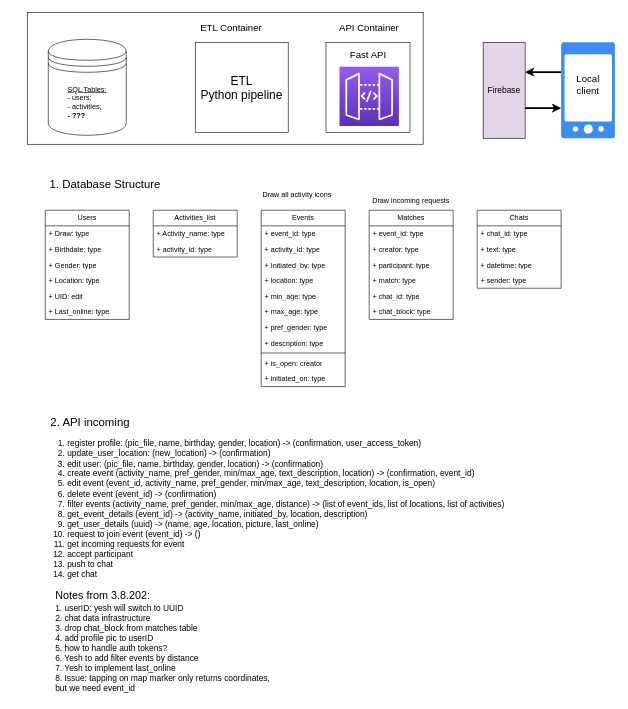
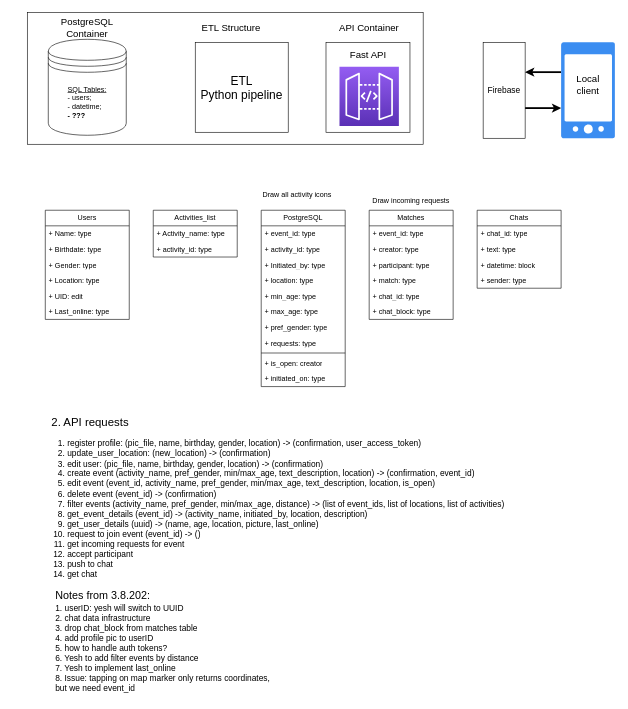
  <mxCell id="0" />
  <mxCell id="1" parent="0" />
  <mxCell id="2" value="" style="rounded=0;whiteSpace=wrap;html=1;" parent="1" vertex="1"><mxGeometry x="45" y="20" width="660" height="220" as="geometry" /></mxCell>
  <mxCell id="3" value="" style="rounded=0;whiteSpace=wrap;html=1;" parent="1" vertex="1"><mxGeometry x="543" y="70" width="140" height="150" as="geometry" /></mxCell>
  <mxCell id="4" value="&lt;div style=&quot;text-align: justify;&quot;&gt;&lt;br&gt;&lt;/div&gt;" style="shape=datastore;whiteSpace=wrap;html=1;" parent="1" vertex="1"><mxGeometry x="80" y="65" width="130" height="160" as="geometry" /></mxCell>
- <mxCell id="5" value="&lt;div style=&quot;text-align: justify;&quot;&gt;&lt;span style=&quot;background-color: initial;&quot;&gt;&lt;u&gt;SQL Tables:&lt;/u&gt;&lt;/span&gt;&lt;/div&gt;&lt;div style=&quot;text-align: justify;&quot;&gt;- users;&lt;/div&gt;&lt;div style=&quot;text-align: justify;&quot;&gt;- activities;&lt;/div&gt;&lt;div style=&quot;text-align: justify;&quot;&gt;&lt;b&gt;- ???&lt;/b&gt;&lt;/div&gt;" style="text;html=1;strokeColor=none;fillColor=none;align=center;verticalAlign=middle;whiteSpace=wrap;rounded=0;" parent="1" vertex="1"><mxGeometry x="90" y="129.75" width="110" height="80" as="geometry" /></mxCell>
+ <mxCell id="5" value="&lt;div style=&quot;text-align: justify;&quot;&gt;&lt;span style=&quot;background-color: initial;&quot;&gt;&lt;u&gt;SQL Tables:&lt;/u&gt;&lt;/span&gt;&lt;/div&gt;&lt;div style=&quot;text-align: justify;&quot;&gt;- users;&lt;/div&gt;&lt;div style=&quot;text-align: justify;&quot;&gt;- datetime;&lt;/div&gt;&lt;div style=&quot;text-align: justify;&quot;&gt;&lt;b&gt;- ???&lt;/b&gt;&lt;/div&gt;" style="text;html=1;strokeColor=none;fillColor=none;align=center;verticalAlign=middle;whiteSpace=wrap;rounded=0;" parent="1" vertex="1"><mxGeometry x="90" y="129.75" width="110" height="80" as="geometry" /></mxCell>
  <mxCell id="6" value="&lt;font style=&quot;font-size: 20px;&quot;&gt;ETL&lt;br&gt;Python pipeline&lt;/font&gt;" style="rounded=0;whiteSpace=wrap;html=1;" parent="1" vertex="1"><mxGeometry x="325" y="70" width="155" height="150" as="geometry" /></mxCell>
- <mxCell id="7" value="&lt;font style=&quot;font-size: 14px;&quot;&gt;Firebase&lt;/font&gt;" style="html=1;dashed=0;whiteSpace=wrap;fillColor=#e1d5e7;" parent="1" vertex="1"><mxGeometry x="805" y="70" width="70" height="160" as="geometry" /></mxCell>
+ <mxCell id="7" value="&lt;font style=&quot;font-size: 14px;&quot;&gt;Firebase&lt;/font&gt;" style="html=1;dashed=0;whiteSpace=wrap;" parent="1" vertex="1"><mxGeometry x="805" y="70" width="70" height="160" as="geometry" /></mxCell>
  <mxCell id="8" style="edgeStyle=orthogonalEdgeStyle;rounded=0;orthogonalLoop=1;jettySize=auto;html=1;entryX=1;entryY=0.5;entryDx=0;entryDy=0;strokeWidth=3;" parent="1" edge="1"><mxGeometry relative="1" as="geometry"><mxPoint x="935" y="119.75" as="sourcePoint" /><mxPoint x="875" y="119.75" as="targetPoint" /></mxGeometry></mxCell>
  <mxCell id="9" value="" style="sketch=0;html=1;aspect=fixed;strokeColor=none;shadow=0;fillColor=#3B8DF1;verticalAlign=top;labelPosition=center;verticalLabelPosition=bottom;shape=mxgraph.gcp2.phone_android" parent="1" vertex="1"><mxGeometry x="935" y="70" width="89.6" height="160" as="geometry" /></mxCell>
  <mxCell id="10" value="" style="sketch=0;points=[[0,0,0],[0.25,0,0],[0.5,0,0],[0.75,0,0],[1,0,0],[0,1,0],[0.25,1,0],[0.5,1,0],[0.75,1,0],[1,1,0],[0,0.25,0],[0,0.5,0],[0,0.75,0],[1,0.25,0],[1,0.5,0],[1,0.75,0]];outlineConnect=0;fontColor=#232F3E;gradientColor=#945DF2;gradientDirection=north;fillColor=#5A30B5;strokeColor=#ffffff;dashed=0;verticalLabelPosition=bottom;verticalAlign=top;align=center;html=1;fontSize=12;fontStyle=0;aspect=fixed;shape=mxgraph.aws4.resourceIcon;resIcon=mxgraph.aws4.api_gateway;" parent="1" vertex="1"><mxGeometry x="565.5" y="110.75" width="99" height="99" as="geometry" /></mxCell>
  <mxCell id="11" value="Fast API" style="text;html=1;strokeColor=none;fillColor=none;align=center;verticalAlign=middle;whiteSpace=wrap;rounded=0;fontSize=16;" parent="1" vertex="1"><mxGeometry x="545.5" y="80" width="135" height="20" as="geometry" /></mxCell>
  <mxCell id="12" style="edgeStyle=orthogonalEdgeStyle;rounded=0;orthogonalLoop=1;jettySize=auto;html=1;entryX=1;entryY=0.5;entryDx=0;entryDy=0;strokeWidth=3;endArrow=none;endFill=0;startArrow=classic;startFill=1;" parent="1" edge="1"><mxGeometry relative="1" as="geometry"><mxPoint x="935" y="179.68" as="sourcePoint" /><mxPoint x="875" y="179.68" as="targetPoint" /></mxGeometry></mxCell>
  <mxCell id="13" value="&lt;font style=&quot;font-size: 16px;&quot;&gt;Local&lt;br&gt;client&lt;/font&gt;" style="text;html=1;strokeColor=none;fillColor=none;align=center;verticalAlign=middle;whiteSpace=wrap;rounded=0;" parent="1" vertex="1"><mxGeometry x="949.8" y="125" width="60" height="30" as="geometry" /></mxCell>
- <mxCell id="14" value="1. Database Structure" style="text;html=1;strokeColor=none;fillColor=none;align=center;verticalAlign=middle;whiteSpace=wrap;rounded=0;fontSize=19;" parent="1" vertex="1"><mxGeometry x="45" y="293" width="260" height="30" as="geometry" /></mxCell>
  <mxCell id="15" value="Users" style="swimlane;fontStyle=0;childLayout=stackLayout;horizontal=1;startSize=26;fillColor=none;horizontalStack=0;resizeParent=1;resizeParentMax=0;resizeLast=0;collapsible=1;marginBottom=0;whiteSpace=wrap;html=1;" parent="1" vertex="1"><mxGeometry x="75" y="350" width="140" height="182" as="geometry"><mxRectangle x="110" y="446" width="70" height="30" as="alternateBounds" /></mxGeometry></mxCell>
- <mxCell id="16" value="+ Draw: type" style="text;strokeColor=none;fillColor=none;align=left;verticalAlign=top;spacingLeft=4;spacingRight=4;overflow=hidden;rotatable=0;points=[[0,0.5],[1,0.5]];portConstraint=eastwest;whiteSpace=wrap;html=1;" parent="15" vertex="1"><mxGeometry y="26" width="140" height="26" as="geometry" /></mxCell>
+ <mxCell id="16" value="+ Name: type" style="text;strokeColor=none;fillColor=none;align=left;verticalAlign=top;spacingLeft=4;spacingRight=4;overflow=hidden;rotatable=0;points=[[0,0.5],[1,0.5]];portConstraint=eastwest;whiteSpace=wrap;html=1;" parent="15" vertex="1"><mxGeometry y="26" width="140" height="26" as="geometry" /></mxCell>
  <mxCell id="17" value="+ Birthdate: type" style="text;strokeColor=none;fillColor=none;align=left;verticalAlign=top;spacingLeft=4;spacingRight=4;overflow=hidden;rotatable=0;points=[[0,0.5],[1,0.5]];portConstraint=eastwest;whiteSpace=wrap;html=1;" parent="15" vertex="1"><mxGeometry y="52" width="140" height="26" as="geometry" /></mxCell>
  <mxCell id="18" value="+ Gender: type" style="text;strokeColor=none;fillColor=none;align=left;verticalAlign=top;spacingLeft=4;spacingRight=4;overflow=hidden;rotatable=0;points=[[0,0.5],[1,0.5]];portConstraint=eastwest;whiteSpace=wrap;html=1;" parent="15" vertex="1"><mxGeometry y="78" width="140" height="26" as="geometry" /></mxCell>
  <mxCell id="19" value="+ Location: type" style="text;strokeColor=none;fillColor=none;align=left;verticalAlign=top;spacingLeft=4;spacingRight=4;overflow=hidden;rotatable=0;points=[[0,0.5],[1,0.5]];portConstraint=eastwest;whiteSpace=wrap;html=1;" parent="15" vertex="1"><mxGeometry y="104" width="140" height="26" as="geometry" /></mxCell>
  <mxCell id="20" value="+ UID: edit" style="text;strokeColor=none;fillColor=none;align=left;verticalAlign=top;spacingLeft=4;spacingRight=4;overflow=hidden;rotatable=0;points=[[0,0.5],[1,0.5]];portConstraint=eastwest;whiteSpace=wrap;html=1;" parent="15" vertex="1"><mxGeometry y="130" width="140" height="26" as="geometry" /></mxCell>
  <mxCell id="21" value="+ Last_online: type" style="text;strokeColor=none;fillColor=none;align=left;verticalAlign=top;spacingLeft=4;spacingRight=4;overflow=hidden;rotatable=0;points=[[0,0.5],[1,0.5]];portConstraint=eastwest;whiteSpace=wrap;html=1;" parent="15" vertex="1"><mxGeometry y="156" width="140" height="26" as="geometry" /></mxCell>
  <mxCell id="22" value="Activities_list" style="swimlane;fontStyle=0;childLayout=stackLayout;horizontal=1;startSize=26;fillColor=none;horizontalStack=0;resizeParent=1;resizeParentMax=0;resizeLast=0;collapsible=1;marginBottom=0;whiteSpace=wrap;html=1;" parent="1" vertex="1"><mxGeometry x="255" y="350" width="140" height="78" as="geometry" /></mxCell>
  <mxCell id="23" value="+ Activity_name: type" style="text;strokeColor=none;fillColor=none;align=left;verticalAlign=top;spacingLeft=4;spacingRight=4;overflow=hidden;rotatable=0;points=[[0,0.5],[1,0.5]];portConstraint=eastwest;whiteSpace=wrap;html=1;" parent="22" vertex="1"><mxGeometry y="26" width="140" height="26" as="geometry" /></mxCell>
  <mxCell id="24" value="+ activity_id: type" style="text;strokeColor=none;fillColor=none;align=left;verticalAlign=top;spacingLeft=4;spacingRight=4;overflow=hidden;rotatable=0;points=[[0,0.5],[1,0.5]];portConstraint=eastwest;whiteSpace=wrap;html=1;" parent="22" vertex="1"><mxGeometry y="52" width="140" height="26" as="geometry" /></mxCell>
- <mxCell id="25" value="Events" style="swimlane;fontStyle=0;childLayout=stackLayout;horizontal=1;startSize=26;fillColor=none;horizontalStack=0;resizeParent=1;resizeParentMax=0;resizeLast=0;collapsible=1;marginBottom=0;whiteSpace=wrap;html=1;" parent="1" vertex="1"><mxGeometry x="435" y="350" width="140" height="294" as="geometry" /></mxCell>
+ <mxCell id="25" value="PostgreSQL" style="swimlane;fontStyle=0;childLayout=stackLayout;horizontal=1;startSize=26;fillColor=none;horizontalStack=0;resizeParent=1;resizeParentMax=0;resizeLast=0;collapsible=1;marginBottom=0;whiteSpace=wrap;html=1;" parent="1" vertex="1"><mxGeometry x="435" y="350" width="140" height="294" as="geometry" /></mxCell>
  <mxCell id="26" value="+ event_id: type" style="text;strokeColor=none;fillColor=none;align=left;verticalAlign=top;spacingLeft=4;spacingRight=4;overflow=hidden;rotatable=0;points=[[0,0.5],[1,0.5]];portConstraint=eastwest;whiteSpace=wrap;html=1;" parent="25" vertex="1"><mxGeometry y="26" width="140" height="26" as="geometry" /></mxCell>
  <mxCell id="27" value="+ activity_id: type" style="text;strokeColor=none;fillColor=none;align=left;verticalAlign=top;spacingLeft=4;spacingRight=4;overflow=hidden;rotatable=0;points=[[0,0.5],[1,0.5]];portConstraint=eastwest;whiteSpace=wrap;html=1;" parent="25" vertex="1"><mxGeometry y="52" width="140" height="26" as="geometry" /></mxCell>
  <mxCell id="28" value="+ Initiated_by: type" style="text;strokeColor=none;fillColor=none;align=left;verticalAlign=top;spacingLeft=4;spacingRight=4;overflow=hidden;rotatable=0;points=[[0,0.5],[1,0.5]];portConstraint=eastwest;whiteSpace=wrap;html=1;" parent="25" vertex="1"><mxGeometry y="78" width="140" height="26" as="geometry" /></mxCell>
  <mxCell id="29" value="+ location: type" style="text;strokeColor=none;fillColor=none;align=left;verticalAlign=top;spacingLeft=4;spacingRight=4;overflow=hidden;rotatable=0;points=[[0,0.5],[1,0.5]];portConstraint=eastwest;whiteSpace=wrap;html=1;" parent="25" vertex="1"><mxGeometry y="104" width="140" height="26" as="geometry" /></mxCell>
  <mxCell id="30" value="+ min_age: type" style="text;strokeColor=none;fillColor=none;align=left;verticalAlign=top;spacingLeft=4;spacingRight=4;overflow=hidden;rotatable=0;points=[[0,0.5],[1,0.5]];portConstraint=eastwest;whiteSpace=wrap;html=1;" parent="25" vertex="1"><mxGeometry y="130" width="140" height="26" as="geometry" /></mxCell>
  <mxCell id="31" value="+ max_age: type" style="text;strokeColor=none;fillColor=none;align=left;verticalAlign=top;spacingLeft=4;spacingRight=4;overflow=hidden;rotatable=0;points=[[0,0.5],[1,0.5]];portConstraint=eastwest;whiteSpace=wrap;html=1;" parent="25" vertex="1"><mxGeometry y="156" width="140" height="26" as="geometry" /></mxCell>
  <mxCell id="32" value="+ pref_gender: type" style="text;strokeColor=none;fillColor=none;align=left;verticalAlign=top;spacingLeft=4;spacingRight=4;overflow=hidden;rotatable=0;points=[[0,0.5],[1,0.5]];portConstraint=eastwest;whiteSpace=wrap;html=1;" parent="25" vertex="1"><mxGeometry y="182" width="140" height="26" as="geometry" /></mxCell>
- <mxCell id="33" value="+ description: type" style="text;strokeColor=none;fillColor=none;align=left;verticalAlign=top;spacingLeft=4;spacingRight=4;overflow=hidden;rotatable=0;points=[[0,0.5],[1,0.5]];portConstraint=eastwest;whiteSpace=wrap;html=1;" parent="25" vertex="1"><mxGeometry y="208" width="140" height="26" as="geometry" /></mxCell>
+ <mxCell id="33" value="+ requests: type" style="text;strokeColor=none;fillColor=none;align=left;verticalAlign=top;spacingLeft=4;spacingRight=4;overflow=hidden;rotatable=0;points=[[0,0.5],[1,0.5]];portConstraint=eastwest;whiteSpace=wrap;html=1;" parent="25" vertex="1"><mxGeometry y="208" width="140" height="26" as="geometry" /></mxCell>
  <mxCell id="34" value="" style="line;strokeWidth=1;fillColor=none;align=left;verticalAlign=middle;spacingTop=-1;spacingLeft=3;spacingRight=3;rotatable=0;labelPosition=right;points=[];portConstraint=eastwest;strokeColor=inherit;" parent="25" vertex="1"><mxGeometry y="234" width="140" height="8" as="geometry" /></mxCell>
  <mxCell id="35" value="+ is_open: creator" style="text;strokeColor=none;fillColor=none;align=left;verticalAlign=top;spacingLeft=4;spacingRight=4;overflow=hidden;rotatable=0;points=[[0,0.5],[1,0.5]];portConstraint=eastwest;whiteSpace=wrap;html=1;" parent="25" vertex="1"><mxGeometry y="242" width="140" height="26" as="geometry" /></mxCell>
  <mxCell id="36" value="+ initiated_on: type" style="text;strokeColor=none;fillColor=none;align=left;verticalAlign=top;spacingLeft=4;spacingRight=4;overflow=hidden;rotatable=0;points=[[0,0.5],[1,0.5]];portConstraint=eastwest;whiteSpace=wrap;html=1;" parent="25" vertex="1"><mxGeometry y="268" width="140" height="26" as="geometry" /></mxCell>
  <mxCell id="37" value="Matches" style="swimlane;fontStyle=0;childLayout=stackLayout;horizontal=1;startSize=26;fillColor=none;horizontalStack=0;resizeParent=1;resizeParentMax=0;resizeLast=0;collapsible=1;marginBottom=0;whiteSpace=wrap;html=1;" parent="1" vertex="1"><mxGeometry x="615" y="350" width="140" height="182" as="geometry" /></mxCell>
  <mxCell id="38" value="+ event_id: type" style="text;strokeColor=none;fillColor=none;align=left;verticalAlign=top;spacingLeft=4;spacingRight=4;overflow=hidden;rotatable=0;points=[[0,0.5],[1,0.5]];portConstraint=eastwest;whiteSpace=wrap;html=1;" parent="37" vertex="1"><mxGeometry y="26" width="140" height="26" as="geometry" /></mxCell>
  <mxCell id="39" value="+ creator: type" style="text;strokeColor=none;fillColor=none;align=left;verticalAlign=top;spacingLeft=4;spacingRight=4;overflow=hidden;rotatable=0;points=[[0,0.5],[1,0.5]];portConstraint=eastwest;whiteSpace=wrap;html=1;" parent="37" vertex="1"><mxGeometry y="52" width="140" height="26" as="geometry" /></mxCell>
  <mxCell id="40" value="+ participant: type" style="text;strokeColor=none;fillColor=none;align=left;verticalAlign=top;spacingLeft=4;spacingRight=4;overflow=hidden;rotatable=0;points=[[0,0.5],[1,0.5]];portConstraint=eastwest;whiteSpace=wrap;html=1;" parent="37" vertex="1"><mxGeometry y="78" width="140" height="26" as="geometry" /></mxCell>
  <mxCell id="41" value="+ match: type" style="text;strokeColor=none;fillColor=none;align=left;verticalAlign=top;spacingLeft=4;spacingRight=4;overflow=hidden;rotatable=0;points=[[0,0.5],[1,0.5]];portConstraint=eastwest;whiteSpace=wrap;html=1;" parent="37" vertex="1"><mxGeometry y="104" width="140" height="26" as="geometry" /></mxCell>
  <mxCell id="42" value="+ chat_id: type" style="text;strokeColor=none;fillColor=none;align=left;verticalAlign=top;spacingLeft=4;spacingRight=4;overflow=hidden;rotatable=0;points=[[0,0.5],[1,0.5]];portConstraint=eastwest;whiteSpace=wrap;html=1;" parent="37" vertex="1"><mxGeometry y="130" width="140" height="26" as="geometry" /></mxCell>
  <mxCell id="43" value="+ chat_block: type" style="text;strokeColor=none;fillColor=none;align=left;verticalAlign=top;spacingLeft=4;spacingRight=4;overflow=hidden;rotatable=0;points=[[0,0.5],[1,0.5]];portConstraint=eastwest;whiteSpace=wrap;html=1;" parent="37" vertex="1"><mxGeometry y="156" width="140" height="26" as="geometry" /></mxCell>
  <mxCell id="44" value="Draw all activity icons" style="text;html=1;strokeColor=none;fillColor=none;align=center;verticalAlign=middle;whiteSpace=wrap;rounded=0;" parent="1" vertex="1"><mxGeometry x="430" y="310" width="130" height="30" as="geometry" /></mxCell>
  <mxCell id="45" value="Draw incoming requests" style="text;html=1;strokeColor=none;fillColor=none;align=center;verticalAlign=middle;whiteSpace=wrap;rounded=0;" parent="1" vertex="1"><mxGeometry x="615" y="320" width="140" height="30" as="geometry" /></mxCell>
  <mxCell id="46" value="Chats" style="swimlane;fontStyle=0;childLayout=stackLayout;horizontal=1;startSize=26;fillColor=none;horizontalStack=0;resizeParent=1;resizeParentMax=0;resizeLast=0;collapsible=1;marginBottom=0;whiteSpace=wrap;html=1;" parent="1" vertex="1"><mxGeometry x="795" y="350" width="140" height="130" as="geometry" /></mxCell>
  <mxCell id="47" value="+ chat_id: type" style="text;strokeColor=none;fillColor=none;align=left;verticalAlign=top;spacingLeft=4;spacingRight=4;overflow=hidden;rotatable=0;points=[[0,0.5],[1,0.5]];portConstraint=eastwest;whiteSpace=wrap;html=1;" parent="46" vertex="1"><mxGeometry y="26" width="140" height="26" as="geometry" /></mxCell>
  <mxCell id="48" value="+ text: type" style="text;strokeColor=none;fillColor=none;align=left;verticalAlign=top;spacingLeft=4;spacingRight=4;overflow=hidden;rotatable=0;points=[[0,0.5],[1,0.5]];portConstraint=eastwest;whiteSpace=wrap;html=1;" parent="46" vertex="1"><mxGeometry y="52" width="140" height="26" as="geometry" /></mxCell>
- <mxCell id="49" value="+ datetime: type" style="text;strokeColor=none;fillColor=none;align=left;verticalAlign=top;spacingLeft=4;spacingRight=4;overflow=hidden;rotatable=0;points=[[0,0.5],[1,0.5]];portConstraint=eastwest;whiteSpace=wrap;html=1;" parent="46" vertex="1"><mxGeometry y="78" width="140" height="26" as="geometry" /></mxCell>
+ <mxCell id="49" value="+ datetime: block" style="text;strokeColor=none;fillColor=none;align=left;verticalAlign=top;spacingLeft=4;spacingRight=4;overflow=hidden;rotatable=0;points=[[0,0.5],[1,0.5]];portConstraint=eastwest;whiteSpace=wrap;html=1;" parent="46" vertex="1"><mxGeometry y="78" width="140" height="26" as="geometry" /></mxCell>
  <mxCell id="50" value="+ sender: type" style="text;strokeColor=none;fillColor=none;align=left;verticalAlign=top;spacingLeft=4;spacingRight=4;overflow=hidden;rotatable=0;points=[[0,0.5],[1,0.5]];portConstraint=eastwest;whiteSpace=wrap;html=1;" parent="46" vertex="1"><mxGeometry y="104" width="140" height="26" as="geometry" /></mxCell>
- <mxCell id="51" value="2. API incoming" style="text;html=1;strokeColor=none;fillColor=none;align=center;verticalAlign=middle;whiteSpace=wrap;rounded=0;fontSize=19;" parent="1" vertex="1"><mxGeometry x="20" y="690" width="260" height="30" as="geometry" /></mxCell>
+ <mxCell id="51" value="2. API requests" style="text;html=1;strokeColor=none;fillColor=none;align=center;verticalAlign=middle;whiteSpace=wrap;rounded=0;fontSize=19;" parent="1" vertex="1"><mxGeometry x="20" y="690" width="260" height="30" as="geometry" /></mxCell>
  <mxCell id="52" value="&lt;ol style=&quot;font-size: 14px;&quot;&gt;&lt;li style=&quot;font-size: 14px;&quot;&gt;register profile: (pic_file, name, birthday, gender, location) -&amp;gt; (confirmation, user_access_token)&lt;/li&gt;&lt;li style=&quot;font-size: 14px;&quot;&gt;update_user_location: (new_location) -&amp;gt; (confirmation) &lt;br&gt;&lt;/li&gt;&lt;li style=&quot;font-size: 14px;&quot;&gt;edit user: (pic_file, name, birthday, gender, location) -&amp;gt; (confirmation)&lt;br&gt;&lt;/li&gt;&lt;li style=&quot;font-size: 14px;&quot;&gt;create event (activity_name, pref_gender, min/max_age, text_description, location) -&amp;gt; (confirmation, event_id)&lt;br&gt;&lt;/li&gt;&lt;li style=&quot;font-size: 14px;&quot;&gt;edit event (event_id, activity_name, pref_gender, min/max_age, text_description, location, is_open)&lt;/li&gt;&lt;li style=&quot;font-size: 14px;&quot;&gt;delete event (event_id) -&amp;gt; (confirmation)&lt;br&gt;&lt;/li&gt;&lt;li style=&quot;font-size: 14px;&quot;&gt;filter events (activity_name, pref_gender, min/max_age, distance) -&amp;gt; (list of event_ids, list of locations, list of activities)&lt;br&gt;&lt;/li&gt;&lt;li style=&quot;font-size: 14px;&quot;&gt;get_event_details (event_id) -&amp;gt; (activity_name, initiated_by, location, description)&lt;br&gt;&lt;/li&gt;&lt;li style=&quot;font-size: 14px;&quot;&gt;get_user_details (uuid) -&amp;gt; (name, age, location, picture, last_online)&lt;br&gt;&lt;/li&gt;&lt;li style=&quot;font-size: 14px;&quot;&gt;request to join event (event_id) -&amp;gt; ()&lt;br&gt;&lt;/li&gt;&lt;li style=&quot;font-size: 14px;&quot;&gt;get incoming requests for event&lt;/li&gt;&lt;li style=&quot;font-size: 14px;&quot;&gt;accept participant&lt;/li&gt;&lt;li style=&quot;font-size: 14px;&quot;&gt;push to chat&lt;/li&gt;&lt;li style=&quot;font-size: 14px;&quot;&gt;get chat&lt;/li&gt;&lt;/ol&gt;" style="text;html=1;strokeColor=none;fillColor=none;align=left;verticalAlign=top;whiteSpace=wrap;rounded=0;fontSize=14;" parent="1" vertex="1"><mxGeometry x="70" y="710" width="895" height="200" as="geometry" /></mxCell>
- <mxCell id="54" value="ETL Container" style="text;html=1;strokeColor=none;fillColor=none;align=center;verticalAlign=middle;whiteSpace=wrap;rounded=0;fontSize=16;" parent="1" vertex="1"><mxGeometry x="325" y="30" width="120" height="30" as="geometry" /></mxCell>
+ <mxCell id="53" value="PostgreSQL Container" style="text;html=1;strokeColor=none;fillColor=none;align=center;verticalAlign=middle;whiteSpace=wrap;rounded=0;fontSize=16;" parent="1" vertex="1"><mxGeometry x="85" y="30" width="120" height="30" as="geometry" /></mxCell>
+ <mxCell id="54" value="ETL Structure" style="text;html=1;strokeColor=none;fillColor=none;align=center;verticalAlign=middle;whiteSpace=wrap;rounded=0;fontSize=16;" parent="1" vertex="1"><mxGeometry x="325" y="30" width="120" height="30" as="geometry" /></mxCell>
  <mxCell id="55" value="API Container" style="text;html=1;strokeColor=none;fillColor=none;align=center;verticalAlign=middle;whiteSpace=wrap;rounded=0;fontSize=16;" parent="1" vertex="1"><mxGeometry x="555" y="30" width="120" height="30" as="geometry" /></mxCell>
  <mxCell id="56" value="&lt;div style=&quot;font-size: 18px;&quot; align=&quot;left&quot;&gt;&lt;font style=&quot;font-size: 18px;&quot;&gt;Notes from 3.8.202:&lt;/font&gt;&lt;/div&gt;&lt;div style=&quot;font-size: 14px;&quot; align=&quot;left&quot;&gt;&lt;font style=&quot;font-size: 14px;&quot;&gt;1. userID&lt;/font&gt;&lt;font style=&quot;font-size: 14px;&quot;&gt;: yesh will switch to UUID&lt;br&gt;&lt;/font&gt;&lt;/div&gt;&lt;div style=&quot;font-size: 14px;&quot; align=&quot;left&quot;&gt;&lt;font style=&quot;font-size: 14px;&quot;&gt;2. chat data infrastructure&lt;/font&gt;&lt;/div&gt;&lt;div style=&quot;font-size: 14px;&quot; align=&quot;left&quot;&gt;&lt;font style=&quot;font-size: 14px;&quot;&gt;3. drop chat_block from matches table&lt;/font&gt;&lt;/div&gt;&lt;div style=&quot;font-size: 14px;&quot; align=&quot;left&quot;&gt;&lt;font style=&quot;font-size: 14px;&quot;&gt;4. add profile pic to userID&lt;br&gt;&lt;/font&gt;&lt;/div&gt;&lt;div style=&quot;font-size: 14px;&quot; align=&quot;left&quot;&gt;&lt;font style=&quot;font-size: 14px;&quot;&gt;5. how to handle auth tokens?&lt;br&gt;&lt;/font&gt;&lt;/div&gt;&lt;div style=&quot;font-size: 14px;&quot; align=&quot;left&quot;&gt;&lt;font style=&quot;font-size: 14px;&quot;&gt;6. Yesh to add filter events by distance&lt;/font&gt;&lt;/div&gt;&lt;div style=&quot;font-size: 14px;&quot; align=&quot;left&quot;&gt;&lt;font style=&quot;font-size: 14px;&quot;&gt;&lt;font style=&quot;font-size: 14px;&quot;&gt;7. Yesh to implement last_online&lt;/font&gt;&lt;br&gt;&lt;/font&gt;&lt;/div&gt;&lt;div style=&quot;font-size: 14px;&quot; align=&quot;left&quot;&gt;&lt;font style=&quot;font-size: 14px;&quot;&gt;8. Issue: tapping on map marker only returns coordinates, but we need event_id&lt;br&gt;&lt;/font&gt;&lt;/div&gt;&lt;div style=&quot;font-size: 18px;&quot; align=&quot;left&quot;&gt;&lt;font style=&quot;font-size: 18px;&quot;&gt;&lt;br&gt;&lt;/font&gt;&lt;/div&gt;" style="text;html=1;strokeColor=none;fillColor=none;align=left;verticalAlign=middle;whiteSpace=wrap;rounded=0;" parent="1" vertex="1"><mxGeometry x="90" y="1000" width="360" height="160" as="geometry" /></mxCell>
